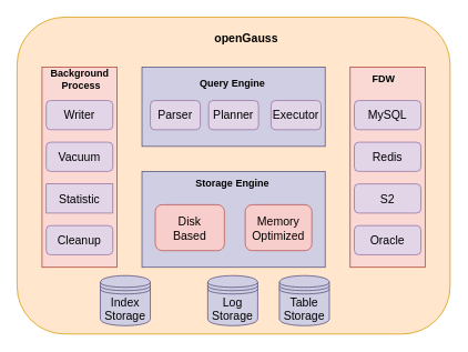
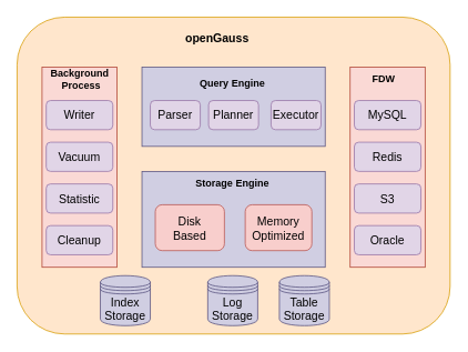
  <mxCell id="0" />
  <mxCell id="1" parent="0" />
  <mxCell id="2" value="" style="rounded=1;whiteSpace=wrap;html=1;fillColor=#ffe6cc;strokeColor=#d79b00;" vertex="1" parent="1"><mxGeometry x="20" y="20" width="520" height="380" as="geometry" /></mxCell>
  <mxCell id="3" value="" style="rounded=0;whiteSpace=wrap;html=1;fillColor=#fad9d5;strokeColor=#ae4132;" vertex="1" parent="1"><mxGeometry x="50" y="80" width="90" height="240" as="geometry" /></mxCell>
  <mxCell id="4" value="&lt;b&gt;Background&lt;br&gt;&amp;nbsp;Process&lt;/b&gt;" style="text;html=1;resizable=0;autosize=1;align=center;verticalAlign=middle;points=[];fillColor=none;strokeColor=none;rounded=0;" vertex="1" parent="1"><mxGeometry x="50" y="80" width="90" height="30" as="geometry" /></mxCell>
- <mxCell id="5" value="&lt;b&gt;&lt;font style=&quot;font-size: 14px&quot;&gt;openGauss&lt;/font&gt;&lt;/b&gt;" style="text;html=1;resizable=0;autosize=1;align=center;verticalAlign=middle;points=[];fillColor=none;strokeColor=none;rounded=0;" vertex="1" parent="1"><mxGeometry x="250" y="35" width="90" height="20" as="geometry" /></mxCell>
+ <mxCell id="5" value="&lt;b&gt;&lt;font style=&quot;font-size: 14px&quot;&gt;openGauss&lt;/font&gt;&lt;/b&gt;" style="text;html=1;resizable=0;autosize=1;align=center;verticalAlign=middle;points=[];fillColor=none;strokeColor=none;rounded=0;" vertex="1" parent="1"><mxGeometry x="215" y="35" width="90" height="20" as="geometry" /></mxCell>
  <mxCell id="6" value="Writer" style="rounded=1;whiteSpace=wrap;html=1;fontSize=14;fillColor=#e1d5e7;strokeColor=#9673a6;" vertex="1" parent="1"><mxGeometry x="55" y="120" width="80" height="35" as="geometry" /></mxCell>
  <mxCell id="7" value="Vacuum" style="rounded=1;whiteSpace=wrap;html=1;fontSize=14;fillColor=#e1d5e7;strokeColor=#9673a6;" vertex="1" parent="1"><mxGeometry x="55" y="170" width="80" height="35" as="geometry" /></mxCell>
- <mxCell id="8" value="Statistic" style="whiteSpace=wrap;html=1;fontSize=14;fillColor=#e1d5e7;strokeColor=#9673a6;rounded=0;" vertex="1" parent="1"><mxGeometry x="55" y="220" width="80" height="35" as="geometry" /></mxCell>
+ <mxCell id="8" value="Statistic" style="rounded=1;whiteSpace=wrap;html=1;fontSize=14;fillColor=#e1d5e7;strokeColor=#9673a6;" vertex="1" parent="1"><mxGeometry x="55" y="220" width="80" height="35" as="geometry" /></mxCell>
  <mxCell id="9" value="Cleanup" style="rounded=1;whiteSpace=wrap;html=1;fontSize=14;fillColor=#e1d5e7;strokeColor=#9673a6;" vertex="1" parent="1"><mxGeometry x="55" y="270" width="80" height="35" as="geometry" /></mxCell>
  <mxCell id="10" value="" style="rounded=0;whiteSpace=wrap;html=1;fillColor=#fad9d5;strokeColor=#ae4132;" vertex="1" parent="1"><mxGeometry x="420" y="80" width="90" height="240" as="geometry" /></mxCell>
  <mxCell id="11" value="" style="rounded=0;whiteSpace=wrap;html=1;fontSize=14;fillColor=#d0cee2;strokeColor=#56517e;" vertex="1" parent="1"><mxGeometry x="170" y="80" width="220" height="95" as="geometry" /></mxCell>
  <mxCell id="12" value="&lt;b&gt;Query Engine&amp;nbsp;&lt;/b&gt;" style="text;html=1;resizable=0;autosize=1;align=center;verticalAlign=middle;points=[];fillColor=none;strokeColor=none;rounded=0;" vertex="1" parent="1"><mxGeometry x="230" y="90" width="100" height="20" as="geometry" /></mxCell>
  <mxCell id="13" value="Parser" style="rounded=1;whiteSpace=wrap;html=1;fontSize=14;fillColor=#e1d5e7;strokeColor=#9673a6;" vertex="1" parent="1"><mxGeometry x="180" y="120" width="60" height="35" as="geometry" /></mxCell>
  <mxCell id="14" value="Planner" style="rounded=1;whiteSpace=wrap;html=1;fontSize=14;fillColor=#e1d5e7;strokeColor=#9673a6;" vertex="1" parent="1"><mxGeometry x="250" y="120" width="60" height="35" as="geometry" /></mxCell>
  <mxCell id="15" value="Executor" style="rounded=1;whiteSpace=wrap;html=1;fontSize=14;fillColor=#e1d5e7;strokeColor=#9673a6;" vertex="1" parent="1"><mxGeometry x="325" y="120" width="60" height="35" as="geometry" /></mxCell>
  <mxCell id="16" value="" style="rounded=0;whiteSpace=wrap;html=1;fontSize=14;fillColor=#d0cee2;strokeColor=#56517e;" vertex="1" parent="1"><mxGeometry x="170" y="205" width="220" height="115" as="geometry" /></mxCell>
  <mxCell id="17" value="Disk&lt;br&gt;Based" style="rounded=1;whiteSpace=wrap;html=1;fontSize=14;fillColor=#f8cecc;strokeColor=#b85450;" vertex="1" parent="1"><mxGeometry x="186" y="245" width="83" height="55" as="geometry" /></mxCell>
  <mxCell id="18" value="Memory&lt;br&gt;Optimized" style="rounded=1;whiteSpace=wrap;html=1;fontSize=14;fillColor=#f8cecc;strokeColor=#b85450;" vertex="1" parent="1"><mxGeometry x="294" y="245" width="80" height="55" as="geometry" /></mxCell>
  <mxCell id="19" value="&lt;b&gt;Storage Engine&amp;nbsp;&lt;/b&gt;" style="text;html=1;resizable=0;autosize=1;align=center;verticalAlign=middle;points=[];fillColor=none;strokeColor=none;rounded=0;" vertex="1" parent="1"><mxGeometry x="225" y="210" width="110" height="20" as="geometry" /></mxCell>
  <mxCell id="20" value="Index Storage" style="shape=datastore;whiteSpace=wrap;html=1;fontSize=14;fillColor=#d0cee2;strokeColor=#56517e;" vertex="1" parent="1"><mxGeometry x="120" y="330" width="60" height="60" as="geometry" /></mxCell>
  <mxCell id="21" value="&lt;b&gt;FDW&lt;/b&gt;" style="text;html=1;resizable=0;autosize=1;align=center;verticalAlign=middle;points=[];fillColor=none;strokeColor=none;rounded=0;" vertex="1" parent="1"><mxGeometry x="440" y="85" width="40" height="20" as="geometry" /></mxCell>
  <mxCell id="22" value="Log Storage" style="shape=datastore;whiteSpace=wrap;html=1;fontSize=14;fillColor=#d0cee2;strokeColor=#56517e;" vertex="1" parent="1"><mxGeometry x="249" y="330" width="60" height="60" as="geometry" /></mxCell>
  <mxCell id="23" value="Table Storage" style="shape=datastore;whiteSpace=wrap;html=1;fontSize=14;fillColor=#d0cee2;strokeColor=#56517e;" vertex="1" parent="1"><mxGeometry x="335" y="330" width="60" height="60" as="geometry" /></mxCell>
  <mxCell id="24" value="MySQL" style="rounded=1;whiteSpace=wrap;html=1;fontSize=14;fillColor=#e1d5e7;strokeColor=#9673a6;" vertex="1" parent="1"><mxGeometry x="425" y="120" width="80" height="35" as="geometry" /></mxCell>
  <mxCell id="25" value="Redis" style="rounded=1;whiteSpace=wrap;html=1;fontSize=14;fillColor=#e1d5e7;strokeColor=#9673a6;" vertex="1" parent="1"><mxGeometry x="425" y="170" width="80" height="35" as="geometry" /></mxCell>
- <mxCell id="26" value="S2" style="rounded=1;whiteSpace=wrap;html=1;fontSize=14;fillColor=#e1d5e7;strokeColor=#9673a6;" vertex="1" parent="1"><mxGeometry x="425" y="220" width="80" height="35" as="geometry" /></mxCell>
+ <mxCell id="26" value="S3" style="rounded=1;whiteSpace=wrap;html=1;fontSize=14;fillColor=#e1d5e7;strokeColor=#9673a6;" vertex="1" parent="1"><mxGeometry x="425" y="220" width="80" height="35" as="geometry" /></mxCell>
  <mxCell id="27" value="Oracle" style="rounded=1;whiteSpace=wrap;html=1;fontSize=14;fillColor=#e1d5e7;strokeColor=#9673a6;" vertex="1" parent="1"><mxGeometry x="425" y="270" width="80" height="35" as="geometry" /></mxCell>
